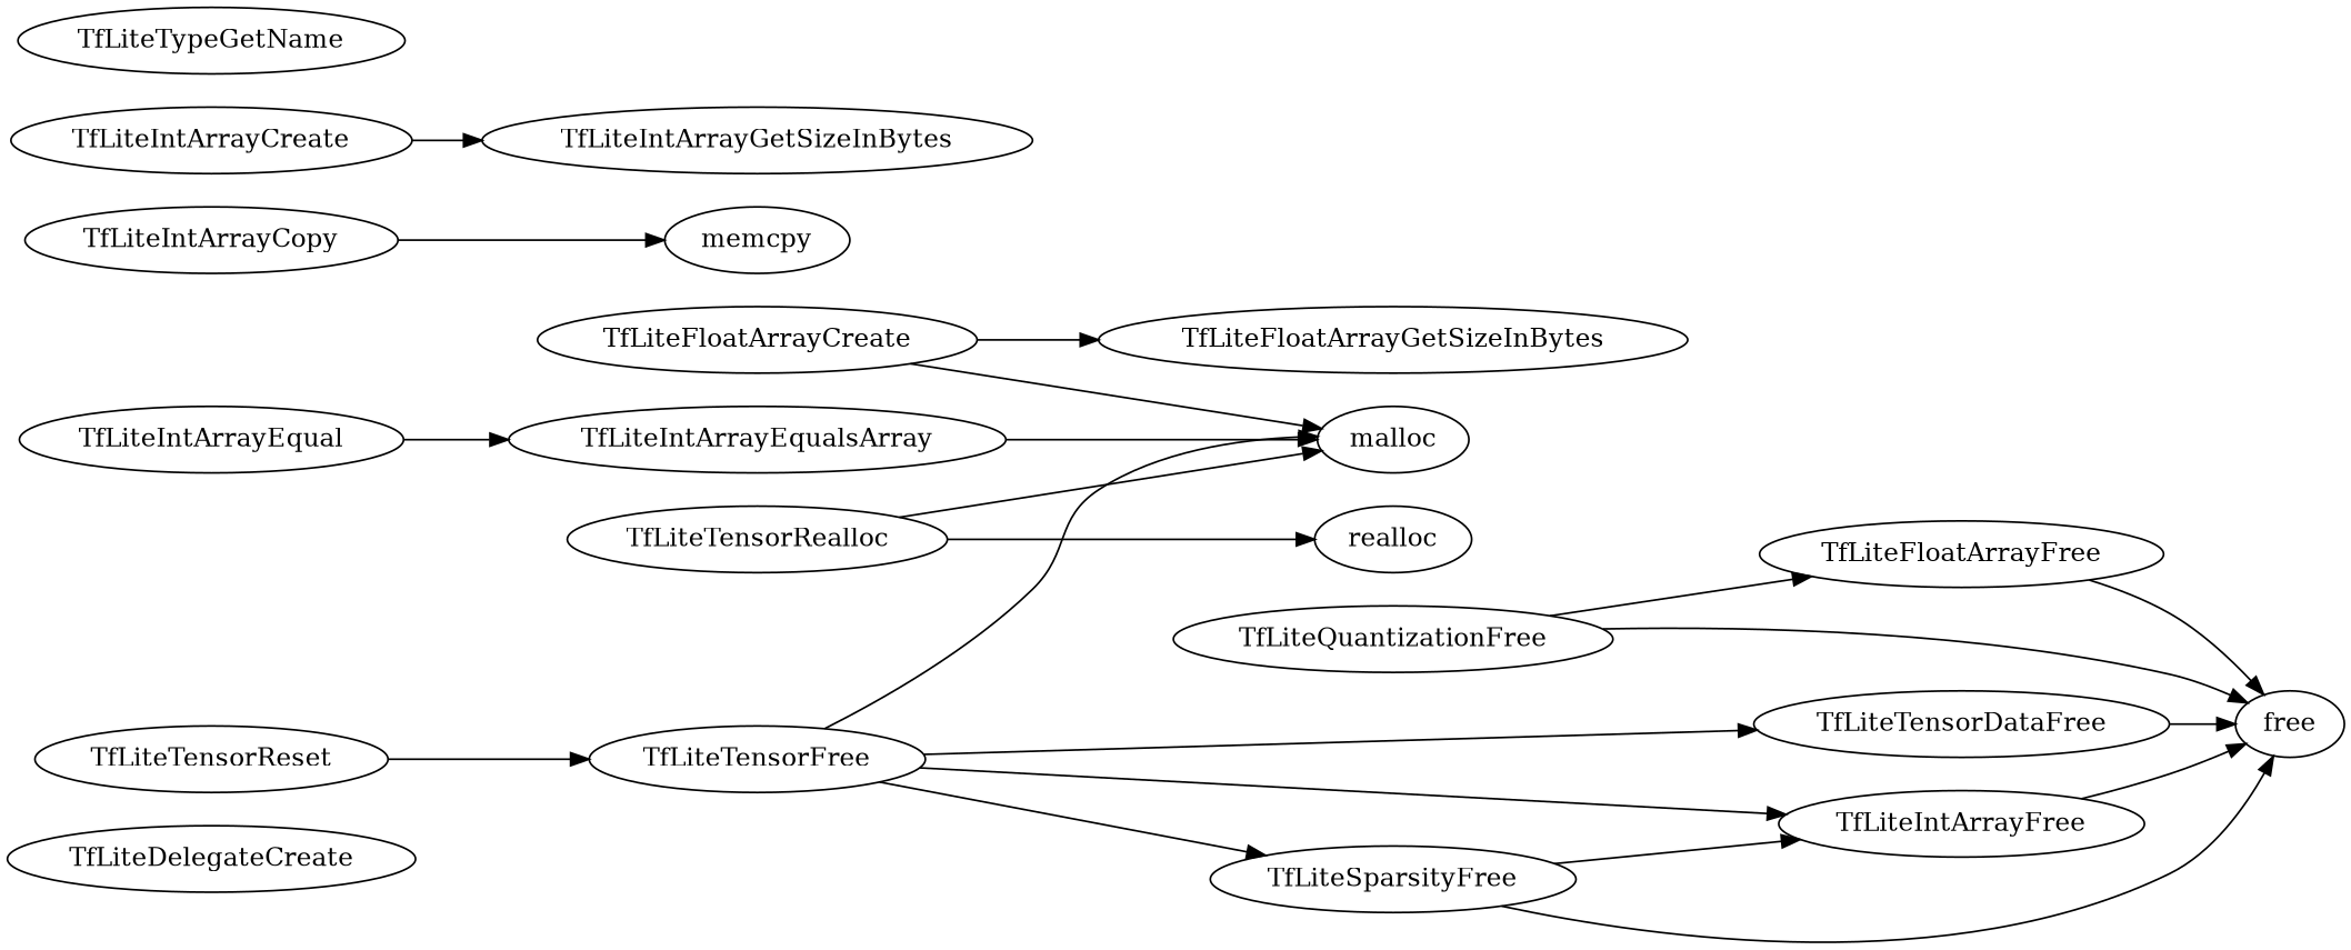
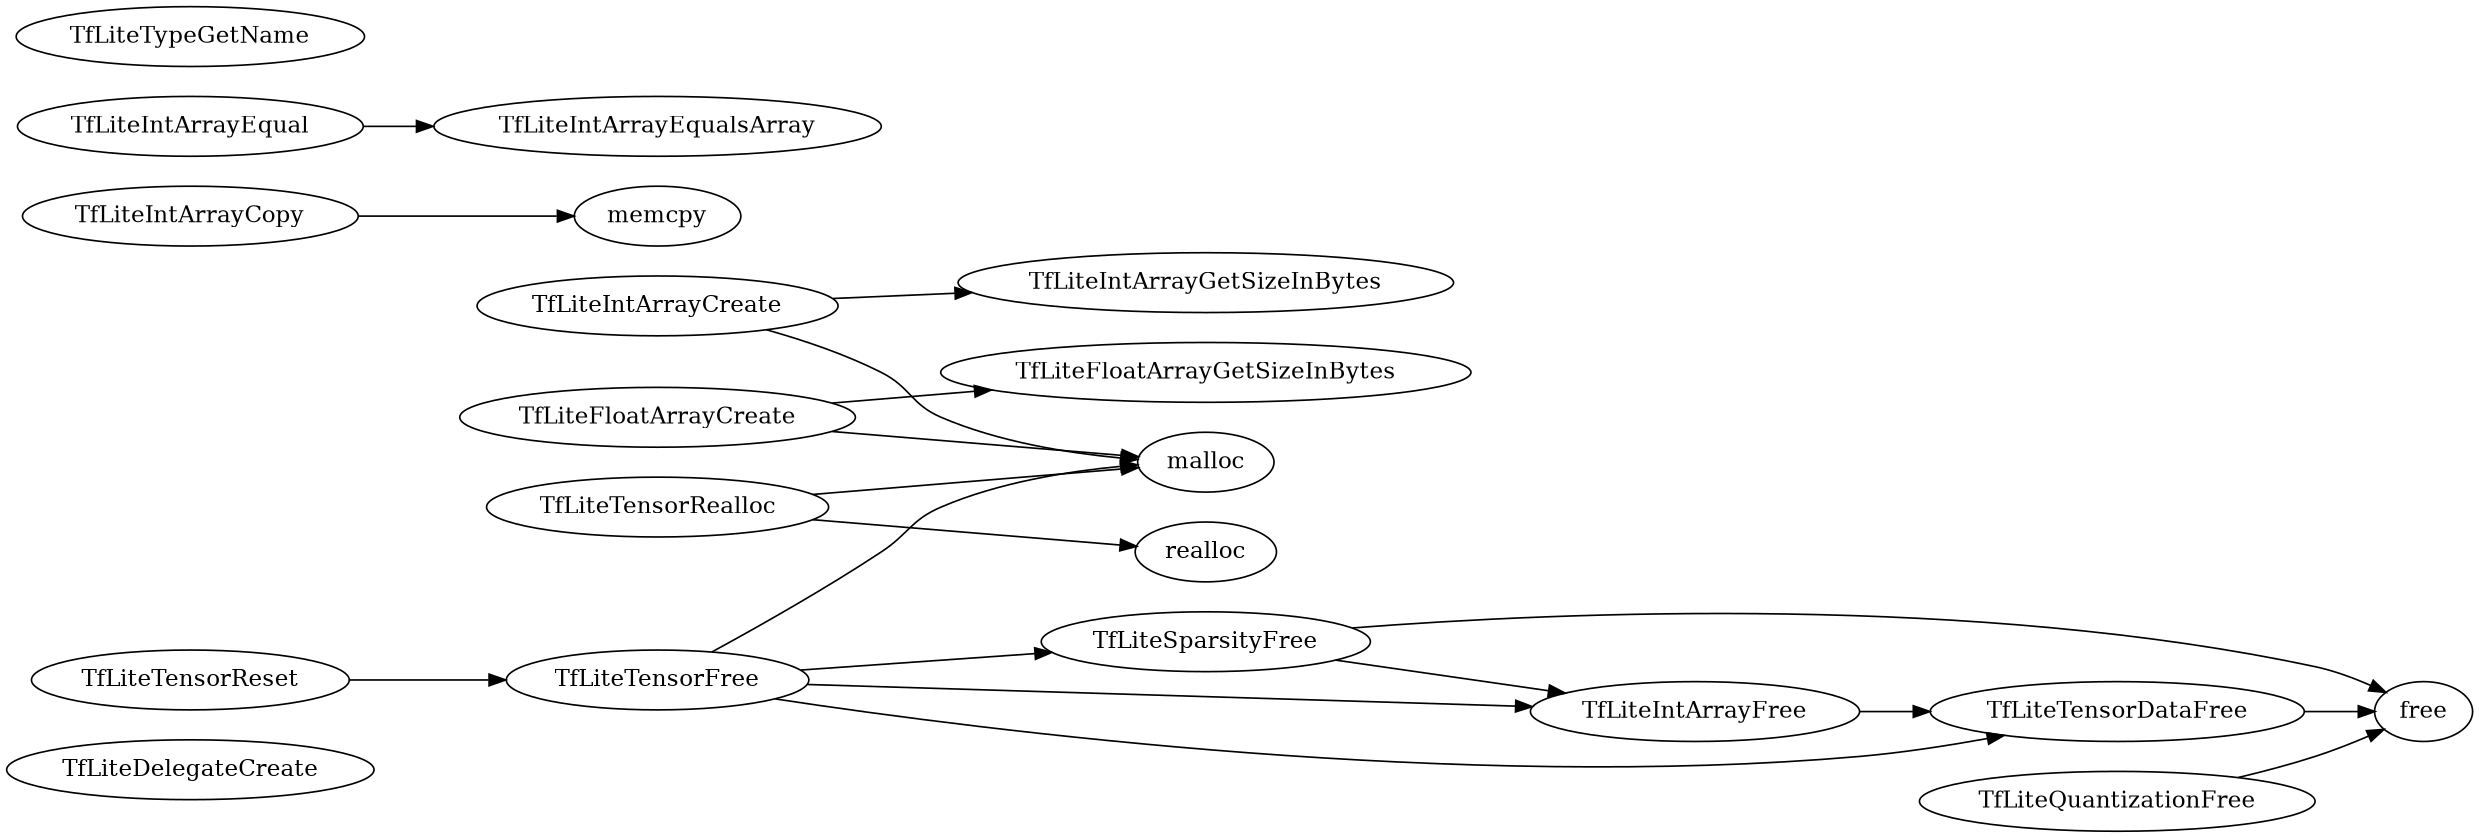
  strict digraph {
    rankdir=LR
    splines=true
    node [nest_level=0 src_line=-1]
    TfLiteDelegateCreate [height=0.5 src_line=220 width=3.0692]
    TfLiteFloatArrayCreate [height=0.5 src_line=72 width=3.3039]
    malloc [height=0.5 nest_level=1 width=1.1374]
    TfLiteFloatArrayGetSizeInBytes [height=0.5 nest_level=1 src_line=65 width=4.4232]
    TfLiteIntArrayCopy [height=0.5 src_line=52 width=2.7984]
    memcpy [height=0.5 nest_level=1 width=1.3902]
    TfLiteIntArrayCreate [height=0.5 nest_level=1 src_line=45 width=3.015]
    TfLiteIntArrayGetSizeInBytes [height=0.5 nest_level=2 src_line=22 width=4.1344]
    TfLiteIntArrayEqual [height=0.5 src_line=27 width=2.8886]
    TfLiteIntArrayEqualsArray [height=0.5 nest_level=1 src_line=33 width=3.7372]
    TfLiteTensorRealloc [height=0.5 src_line=175 width=2.8525]
    realloc [height=0.5 nest_level=1 width=1.1735]
    TfLiteTensorReset [height=0.5 src_line=155 width=2.6539]
    TfLiteTensorFree [height=0.5 nest_level=1 src_line=140 width=2.5276]
    TfLiteTensorDataFree [height=0.5 nest_level=2 src_line=81 width=3.1233]
    TfLiteIntArrayFree [height=0.5 nest_level=2 src_line=61 width=2.7442]
    TfLiteSparsityFree [height=0.5 nest_level=2 src_line=107 width=2.7442]
    free [height=0.5 nest_level=3 width=0.81243]
    TfLiteQuantizationFree [height=0.5 nest_level=2 src_line=89 width=3.3039]
-   TfLiteFloatArrayFree [height=0.5 nest_level=3 src_line=79 width=3.0331]
    TfLiteTypeGetName [height=0.5 src_line=190 width=2.9067]
    TfLiteFloatArrayCreate -> malloc
    TfLiteFloatArrayCreate -> TfLiteFloatArrayGetSizeInBytes
    TfLiteIntArrayCopy -> memcpy
-   TfLiteIntArrayEqualsArray -> malloc
+   TfLiteIntArrayCreate -> malloc
    TfLiteIntArrayCreate -> TfLiteIntArrayGetSizeInBytes
    TfLiteIntArrayEqual -> TfLiteIntArrayEqualsArray
    TfLiteTensorRealloc -> malloc
    TfLiteTensorRealloc -> realloc
    TfLiteTensorReset -> TfLiteTensorFree
    TfLiteTensorFree -> malloc
    TfLiteTensorFree -> TfLiteTensorDataFree
    TfLiteTensorFree -> TfLiteIntArrayFree
    TfLiteTensorFree -> TfLiteSparsityFree
    TfLiteTensorDataFree -> free
-   TfLiteIntArrayFree -> free
+   TfLiteIntArrayFree -> TfLiteTensorDataFree
    TfLiteSparsityFree -> TfLiteIntArrayFree
    TfLiteSparsityFree -> free
    TfLiteQuantizationFree -> free
-   TfLiteQuantizationFree -> TfLiteFloatArrayFree
-   TfLiteFloatArrayFree -> free
  }
